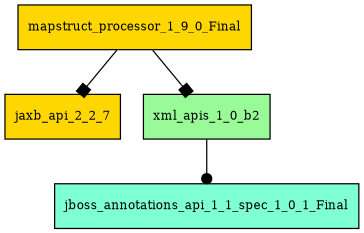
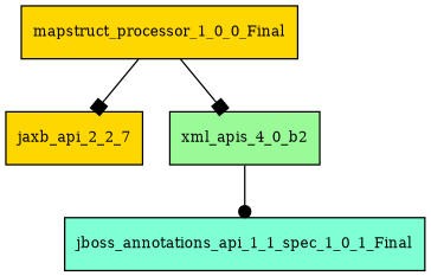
  digraph {
    node [fillcolor=gold fontsize=10.0 shape=box style=filled]
    edge [arrowhead=box]
-   mapstruct_processor_1_0_0_Final [label=mapstruct_processor_1_9_0_Final]
+   mapstruct_processor_1_0_0_Final
    jaxb_api_2_2_7
-   xml_apis_1_0_b2 [fillcolor=palegreen]
+   xml_apis_1_0_b2 [fillcolor=palegreen label=xml_apis_4_0_b2]
    jboss_annotations_api_1_1_spec_1_0_1_Final [fillcolor=aquamarine]
    mapstruct_processor_1_0_0_Final -> jaxb_api_2_2_7
    mapstruct_processor_1_0_0_Final -> xml_apis_1_0_b2
    xml_apis_1_0_b2 -> jboss_annotations_api_1_1_spec_1_0_1_Final [arrowhead=dot]
  }
